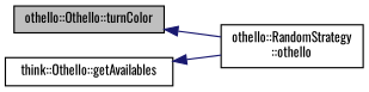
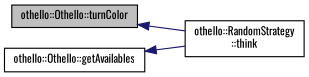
  digraph {
    fontname=Oswald
    rankdir=LR
    node [color=black fillcolor=white fontname=Oswald fontsize=10 shape=record style=filled]
    edge [color=midnightblue dir=back fontname=Oswald fontsize=10 labelfontname=Helvetica labelfontsize=10 style=solid]
    n1 [fillcolor=grey75 fontcolor=black height=0.2 label="othello::Othello::turnColor" width=0.4]
-   n2 [height=0.2 label="othello::RandomStrategy\l::othello" width=0.4]
-   n3 [height=0.2 label="think::Othello::getAvailables" width=0.4]
+   n2 [height=0.2 label="othello::RandomStrategy\l::think" width=0.4]
+   n3 [height=0.2 label="othello::Othello::getAvailables" width=0.4]
    n1 -> n2
    n3 -> n2
  }
